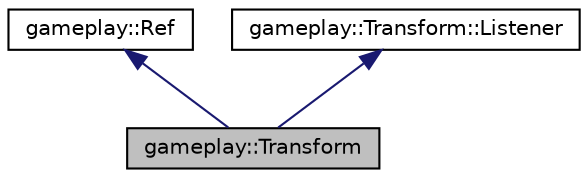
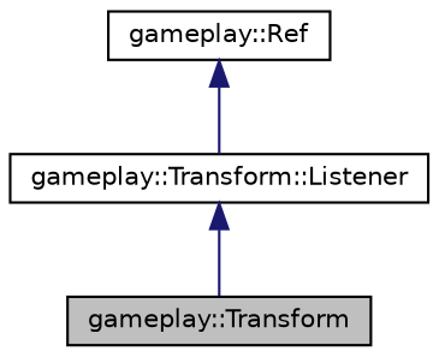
  digraph {
    node [color=black fillcolor=white fontname=Helvetica fontsize=10 shape=record style=filled]
    edge [color=midnightblue dir=back fontname=Helvetica fontsize=10 labelfontname=Helvetica labelfontsize=10 style=solid]
    n1 [fillcolor=grey75 fontcolor=black height=0.2 label="gameplay::Transform" width=0.4]
    n2 [height=0.2 label="gameplay::Ref" width=0.4]
    n3 [height=0.2 label="gameplay::Transform::Listener" width=0.4]
-   n2 -> n1
+   n2 -> n3
    n3 -> n1
  }
